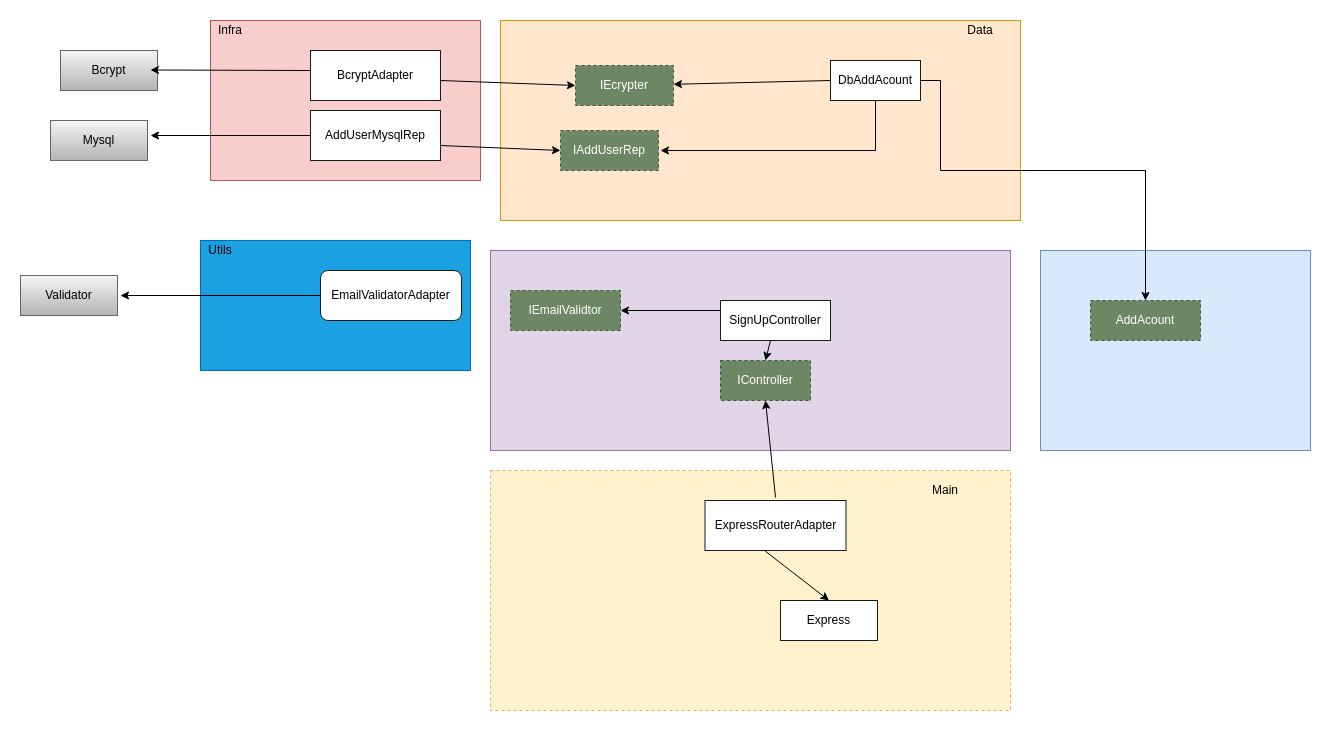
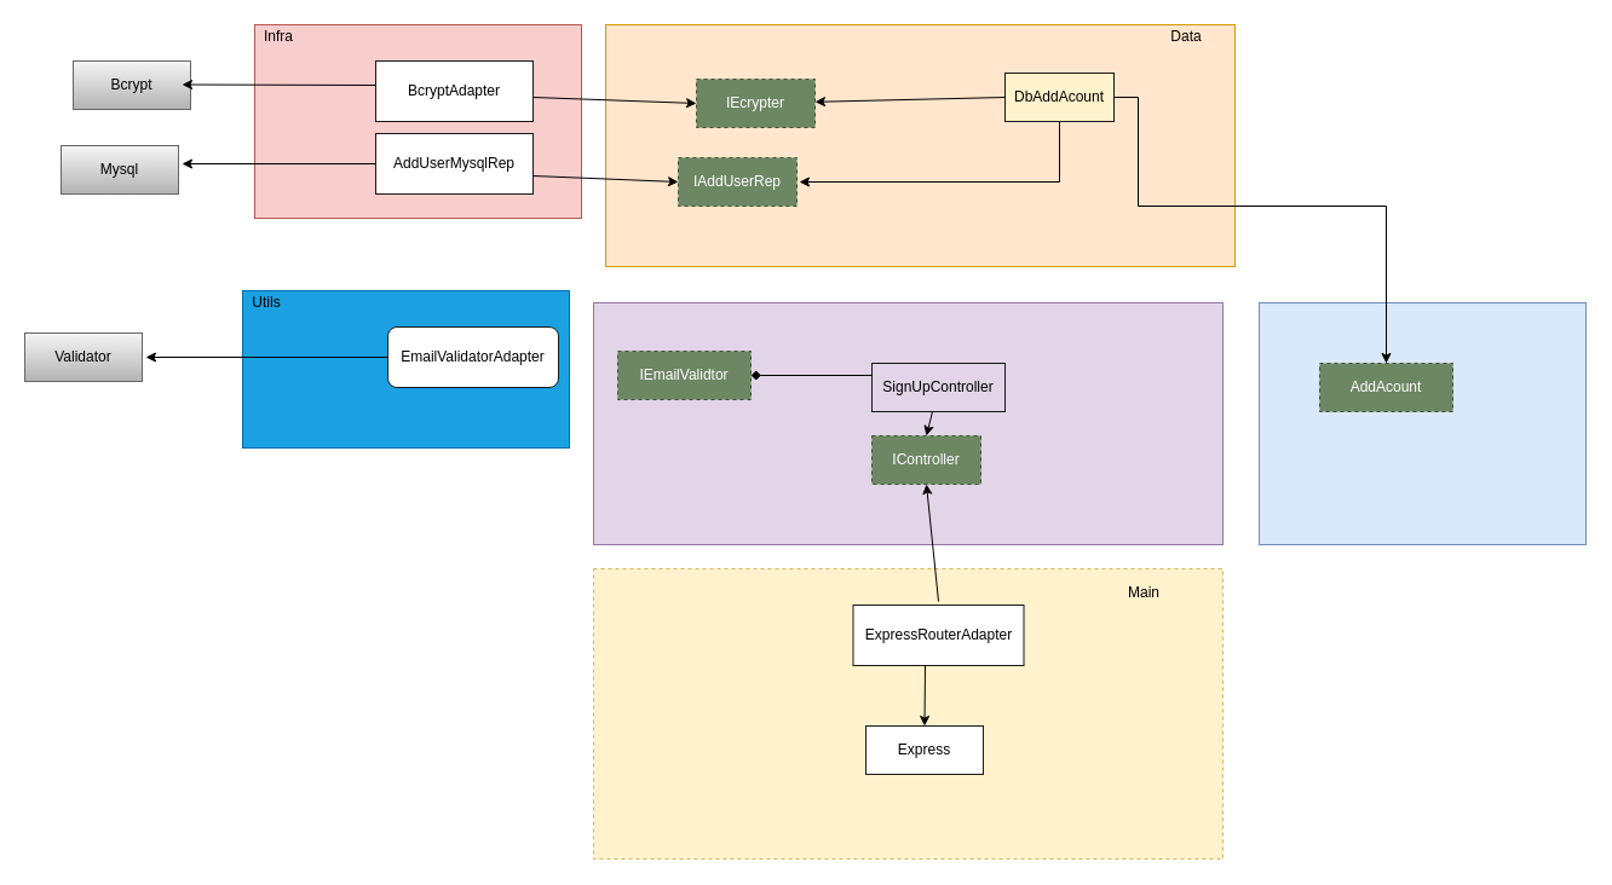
  <mxCell id="0" />
  <mxCell id="1" parent="0" />
  <mxCell id="2" value="" style="rounded=0;whiteSpace=wrap;html=1;dashed=1;strokeColor=#d6b656;fillColor=#fff2cc;" vertex="1" parent="1"><mxGeometry x="490" y="470" width="520" height="240" as="geometry" /></mxCell>
  <mxCell id="3" value="" style="rounded=0;whiteSpace=wrap;html=1;strokeColor=#d79b00;fillColor=#ffe6cc;" vertex="1" parent="1"><mxGeometry x="500" y="20" width="520" height="200" as="geometry" /></mxCell>
  <mxCell id="4" value="" style="rounded=0;whiteSpace=wrap;html=1;strokeColor=#b85450;fillColor=#f8cecc;" vertex="1" parent="1"><mxGeometry x="210" y="20" width="270" height="160" as="geometry" /></mxCell>
  <mxCell id="5" value="" style="rounded=0;whiteSpace=wrap;html=1;strokeColor=#006EAF;fillColor=#1ba1e2;fontColor=#ffffff;" vertex="1" parent="1"><mxGeometry x="200" y="240" width="270" height="130" as="geometry" /></mxCell>
  <mxCell id="6" value="" style="rounded=0;whiteSpace=wrap;html=1;strokeColor=#9673a6;fillColor=#e1d5e7;" vertex="1" parent="1"><mxGeometry x="490" y="250" width="520" height="200" as="geometry" /></mxCell>
  <mxCell id="7" value="IController" style="rounded=0;whiteSpace=wrap;html=1;dashed=1;fillColor=#6d8764;strokeColor=#3A5431;fontColor=#ffffff;" vertex="1" parent="1"><mxGeometry x="720" y="360" width="90" height="40" as="geometry" /></mxCell>
  <mxCell id="8" value="" style="endArrow=classic;html=1;exitX=0.5;exitY=1;exitDx=0;exitDy=0;entryX=0.5;entryY=0;entryDx=0;entryDy=0;" edge="1" parent="1" target="7"><mxGeometry width="50" height="50" relative="1" as="geometry"><mxPoint x="775" y="320" as="sourcePoint" /><mxPoint x="790" y="420" as="targetPoint" /></mxGeometry></mxCell>
  <mxCell id="9" value="ExpressRouterAdapter" style="rounded=0;whiteSpace=wrap;html=1;strokeColor=#1A1A1A;" vertex="1" parent="1"><mxGeometry x="704.5" y="500" width="141" height="50" as="geometry" /></mxCell>
  <mxCell id="10" value="" style="endArrow=classic;html=1;entryX=0.5;entryY=1;entryDx=0;entryDy=0;" edge="1" parent="1" target="7"><mxGeometry width="50" height="50" relative="1" as="geometry"><mxPoint x="775" y="497" as="sourcePoint" /><mxPoint x="790" y="420" as="targetPoint" /></mxGeometry></mxCell>
- <mxCell id="11" value="SignUpController" style="rounded=0;whiteSpace=wrap;html=1;strokeColor=#1A1A1A;" vertex="1" parent="1"><mxGeometry x="720" y="300" width="110" height="40" as="geometry" /></mxCell>
- <mxCell id="12" value="Express" style="rounded=0;whiteSpace=wrap;html=1;strokeColor=#1A1A1A;" vertex="1" parent="1"><mxGeometry x="780" y="600" width="97" height="40" as="geometry" /></mxCell>
+ <mxCell id="11" value="SignUpController" style="rounded=0;whiteSpace=wrap;html=1;strokeColor=#1A1A1A;fillColor=#e1d5e7;" vertex="1" parent="1"><mxGeometry x="720" y="300" width="110" height="40" as="geometry" /></mxCell>
+ <mxCell id="12" value="Express" style="rounded=0;whiteSpace=wrap;html=1;strokeColor=#1A1A1A;" vertex="1" parent="1"><mxGeometry x="715" y="600" width="97" height="40" as="geometry" /></mxCell>
  <mxCell id="13" value="" style="endArrow=classic;html=1;entryX=0.5;entryY=0;entryDx=0;entryDy=0;" edge="1" parent="1" target="12"><mxGeometry width="50" height="50" relative="1" as="geometry"><mxPoint x="764" y="550" as="sourcePoint" /><mxPoint x="790" y="420" as="targetPoint" /></mxGeometry></mxCell>
  <mxCell id="14" value="Validator" style="rounded=0;whiteSpace=wrap;html=1;strokeColor=#666666;gradientColor=#b3b3b3;fillColor=#f5f5f5;" vertex="1" parent="1"><mxGeometry x="20" y="275" width="97" height="40" as="geometry" /></mxCell>
  <mxCell id="15" value="EmailValidatorAdapter" style="whiteSpace=wrap;html=1;strokeColor=#1A1A1A;rounded=1;" vertex="1" parent="1"><mxGeometry x="320" y="270" width="141" height="50" as="geometry" /></mxCell>
  <mxCell id="16" value="" style="endArrow=classic;html=1;exitX=0;exitY=0.5;exitDx=0;exitDy=0;" edge="1" parent="1" source="15"><mxGeometry width="50" height="50" relative="1" as="geometry"><mxPoint x="240" y="330" as="sourcePoint" /><mxPoint x="120" y="295" as="targetPoint" /></mxGeometry></mxCell>
  <mxCell id="17" value="IEmailValidtor" style="rounded=0;whiteSpace=wrap;html=1;dashed=1;fillColor=#6d8764;strokeColor=#3A5431;fontColor=#ffffff;" vertex="1" parent="1"><mxGeometry x="510" y="290" width="110" height="40" as="geometry" /></mxCell>
- <mxCell id="18" value="" style="endArrow=classic;html=1;entryX=1;entryY=0.5;entryDx=0;entryDy=0;exitX=0;exitY=0.25;exitDx=0;exitDy=0;" edge="1" parent="1" source="11" target="17"><mxGeometry width="50" height="50" relative="1" as="geometry"><mxPoint x="650" y="300" as="sourcePoint" /><mxPoint x="660" y="340" as="targetPoint" /></mxGeometry></mxCell>
+ <mxCell id="18" value="" style="endArrow=diamond;html=1;entryX=1;entryY=0.5;entryDx=0;entryDy=0;exitX=0;exitY=0.25;exitDx=0;exitDy=0;" edge="1" parent="1" source="11" target="17"><mxGeometry width="50" height="50" relative="1" as="geometry"><mxPoint x="650" y="300" as="sourcePoint" /><mxPoint x="660" y="340" as="targetPoint" /></mxGeometry></mxCell>
  <mxCell id="19" value="Utils" style="text;html=1;strokeColor=none;fillColor=none;align=center;verticalAlign=middle;whiteSpace=wrap;rounded=0;" vertex="1" parent="1"><mxGeometry x="200" y="240" width="40" height="20" as="geometry" /></mxCell>
  <mxCell id="20" value="" style="rounded=0;whiteSpace=wrap;html=1;strokeColor=#6c8ebf;fillColor=#dae8fc;" vertex="1" parent="1"><mxGeometry x="1040" y="250" width="270" height="200" as="geometry" /></mxCell>
  <mxCell id="21" value="AddAcount" style="rounded=0;whiteSpace=wrap;html=1;dashed=1;fillColor=#6d8764;strokeColor=#3A5431;fontColor=#ffffff;" vertex="1" parent="1"><mxGeometry x="1090" y="300" width="110" height="40" as="geometry" /></mxCell>
  <mxCell id="22" value="Data" style="text;html=1;strokeColor=none;fillColor=none;align=center;verticalAlign=middle;whiteSpace=wrap;rounded=0;" vertex="1" parent="1"><mxGeometry x="960" y="20" width="40" height="20" as="geometry" /></mxCell>
  <mxCell id="23" value="IEcrypter" style="rounded=0;whiteSpace=wrap;html=1;dashed=1;strokeColor=#3A5431;fillColor=#6d8764;fontColor=#ffffff;" vertex="1" parent="1"><mxGeometry x="575" y="65" width="98" height="40" as="geometry" /></mxCell>
  <mxCell id="24" style="edgeStyle=orthogonalEdgeStyle;rounded=0;orthogonalLoop=1;jettySize=auto;html=1;entryX=0.5;entryY=0;entryDx=0;entryDy=0;exitX=1;exitY=0.5;exitDx=0;exitDy=0;" edge="1" parent="1" source="34" target="21"><mxGeometry relative="1" as="geometry"><Array as="points"><mxPoint x="940" y="80" /><mxPoint x="940" y="170" /><mxPoint x="1145" y="170" /></Array></mxGeometry></mxCell>
  <mxCell id="25" value="Infra" style="text;html=1;strokeColor=none;fillColor=none;align=center;verticalAlign=middle;whiteSpace=wrap;rounded=0;" vertex="1" parent="1"><mxGeometry x="210" y="20" width="40" height="20" as="geometry" /></mxCell>
  <mxCell id="26" value="BcryptAdapter" style="rounded=0;whiteSpace=wrap;html=1;strokeColor=#1A1A1A;" vertex="1" parent="1"><mxGeometry x="310" width="130" height="50" as="geometry" y="50" /></mxCell>
  <mxCell id="27" value="Bcrypt" style="rounded=0;whiteSpace=wrap;html=1;strokeColor=#666666;gradientColor=#b3b3b3;fillColor=#f5f5f5;" vertex="1" parent="1"><mxGeometry x="60" width="97" height="40" as="geometry" y="50" /></mxCell>
  <mxCell id="28" value="" style="endArrow=classic;html=1;" edge="1" parent="1"><mxGeometry width="50" height="50" relative="1" as="geometry"><mxPoint x="310" y="70" as="sourcePoint" /><mxPoint x="150" y="69.5" as="targetPoint" /></mxGeometry></mxCell>
  <mxCell id="29" style="edgeStyle=orthogonalEdgeStyle;rounded=0;orthogonalLoop=1;jettySize=auto;html=1;" edge="1" parent="1" source="30"><mxGeometry relative="1" as="geometry"><mxPoint x="150" y="135" as="targetPoint" /></mxGeometry></mxCell>
  <mxCell id="30" value="AddUserMysqlRep" style="rounded=0;whiteSpace=wrap;html=1;strokeColor=#1A1A1A;" vertex="1" parent="1"><mxGeometry x="310" y="110" width="130" height="50" as="geometry" /></mxCell>
  <mxCell id="31" value="Mysql" style="rounded=0;whiteSpace=wrap;html=1;strokeColor=#666666;gradientColor=#b3b3b3;fillColor=#f5f5f5;" vertex="1" parent="1"><mxGeometry x="50" y="120" width="97" height="40" as="geometry" /></mxCell>
  <mxCell id="32" value="IAddUserRep" style="rounded=0;whiteSpace=wrap;html=1;dashed=1;strokeColor=#3A5431;fillColor=#6d8764;fontColor=#ffffff;" vertex="1" parent="1"><mxGeometry x="560" y="130" width="98" height="40" as="geometry" /></mxCell>
  <mxCell id="33" style="edgeStyle=orthogonalEdgeStyle;rounded=0;orthogonalLoop=1;jettySize=auto;html=1;" edge="1" parent="1" source="34"><mxGeometry relative="1" as="geometry"><mxPoint x="660" y="150" as="targetPoint" /><Array as="points"><mxPoint x="875" y="150" /></Array></mxGeometry></mxCell>
- <mxCell id="34" value="DbAddAcount" style="rounded=0;whiteSpace=wrap;html=1;strokeColor=#1A1A1A;" vertex="1" parent="1"><mxGeometry x="830" y="60" width="90" height="40" as="geometry" /></mxCell>
+ <mxCell id="34" value="DbAddAcount" style="rounded=0;whiteSpace=wrap;html=1;strokeColor=#1A1A1A;fillColor=#fff2cc;" vertex="1" parent="1"><mxGeometry x="830" y="60" width="90" height="40" as="geometry" /></mxCell>
  <mxCell id="35" value="" style="endArrow=classic;html=1;entryX=0;entryY=0.5;entryDx=0;entryDy=0;" edge="1" parent="1" target="23"><mxGeometry width="50" height="50" relative="1" as="geometry"><mxPoint x="440" y="80" as="sourcePoint" /><mxPoint x="490" y="30" as="targetPoint" /><Array as="points" /></mxGeometry></mxCell>
  <mxCell id="36" value="" style="endArrow=classic;html=1;entryX=0;entryY=0.5;entryDx=0;entryDy=0;" edge="1" parent="1" target="32"><mxGeometry width="50" height="50" relative="1" as="geometry"><mxPoint x="440" y="145" as="sourcePoint" /><mxPoint x="490" y="95" as="targetPoint" /></mxGeometry></mxCell>
  <mxCell id="37" value="" style="endArrow=classic;html=1;" edge="1" parent="1" target="23"><mxGeometry width="50" height="50" relative="1" as="geometry"><mxPoint x="830" y="80" as="sourcePoint" /><mxPoint x="880" y="30" as="targetPoint" /></mxGeometry></mxCell>
  <mxCell id="38" value="Main" style="text;html=1;strokeColor=none;fillColor=none;align=center;verticalAlign=middle;whiteSpace=wrap;rounded=0;dashed=1;" vertex="1" parent="1"><mxGeometry x="925" y="480" width="40" height="20" as="geometry" /></mxCell>
